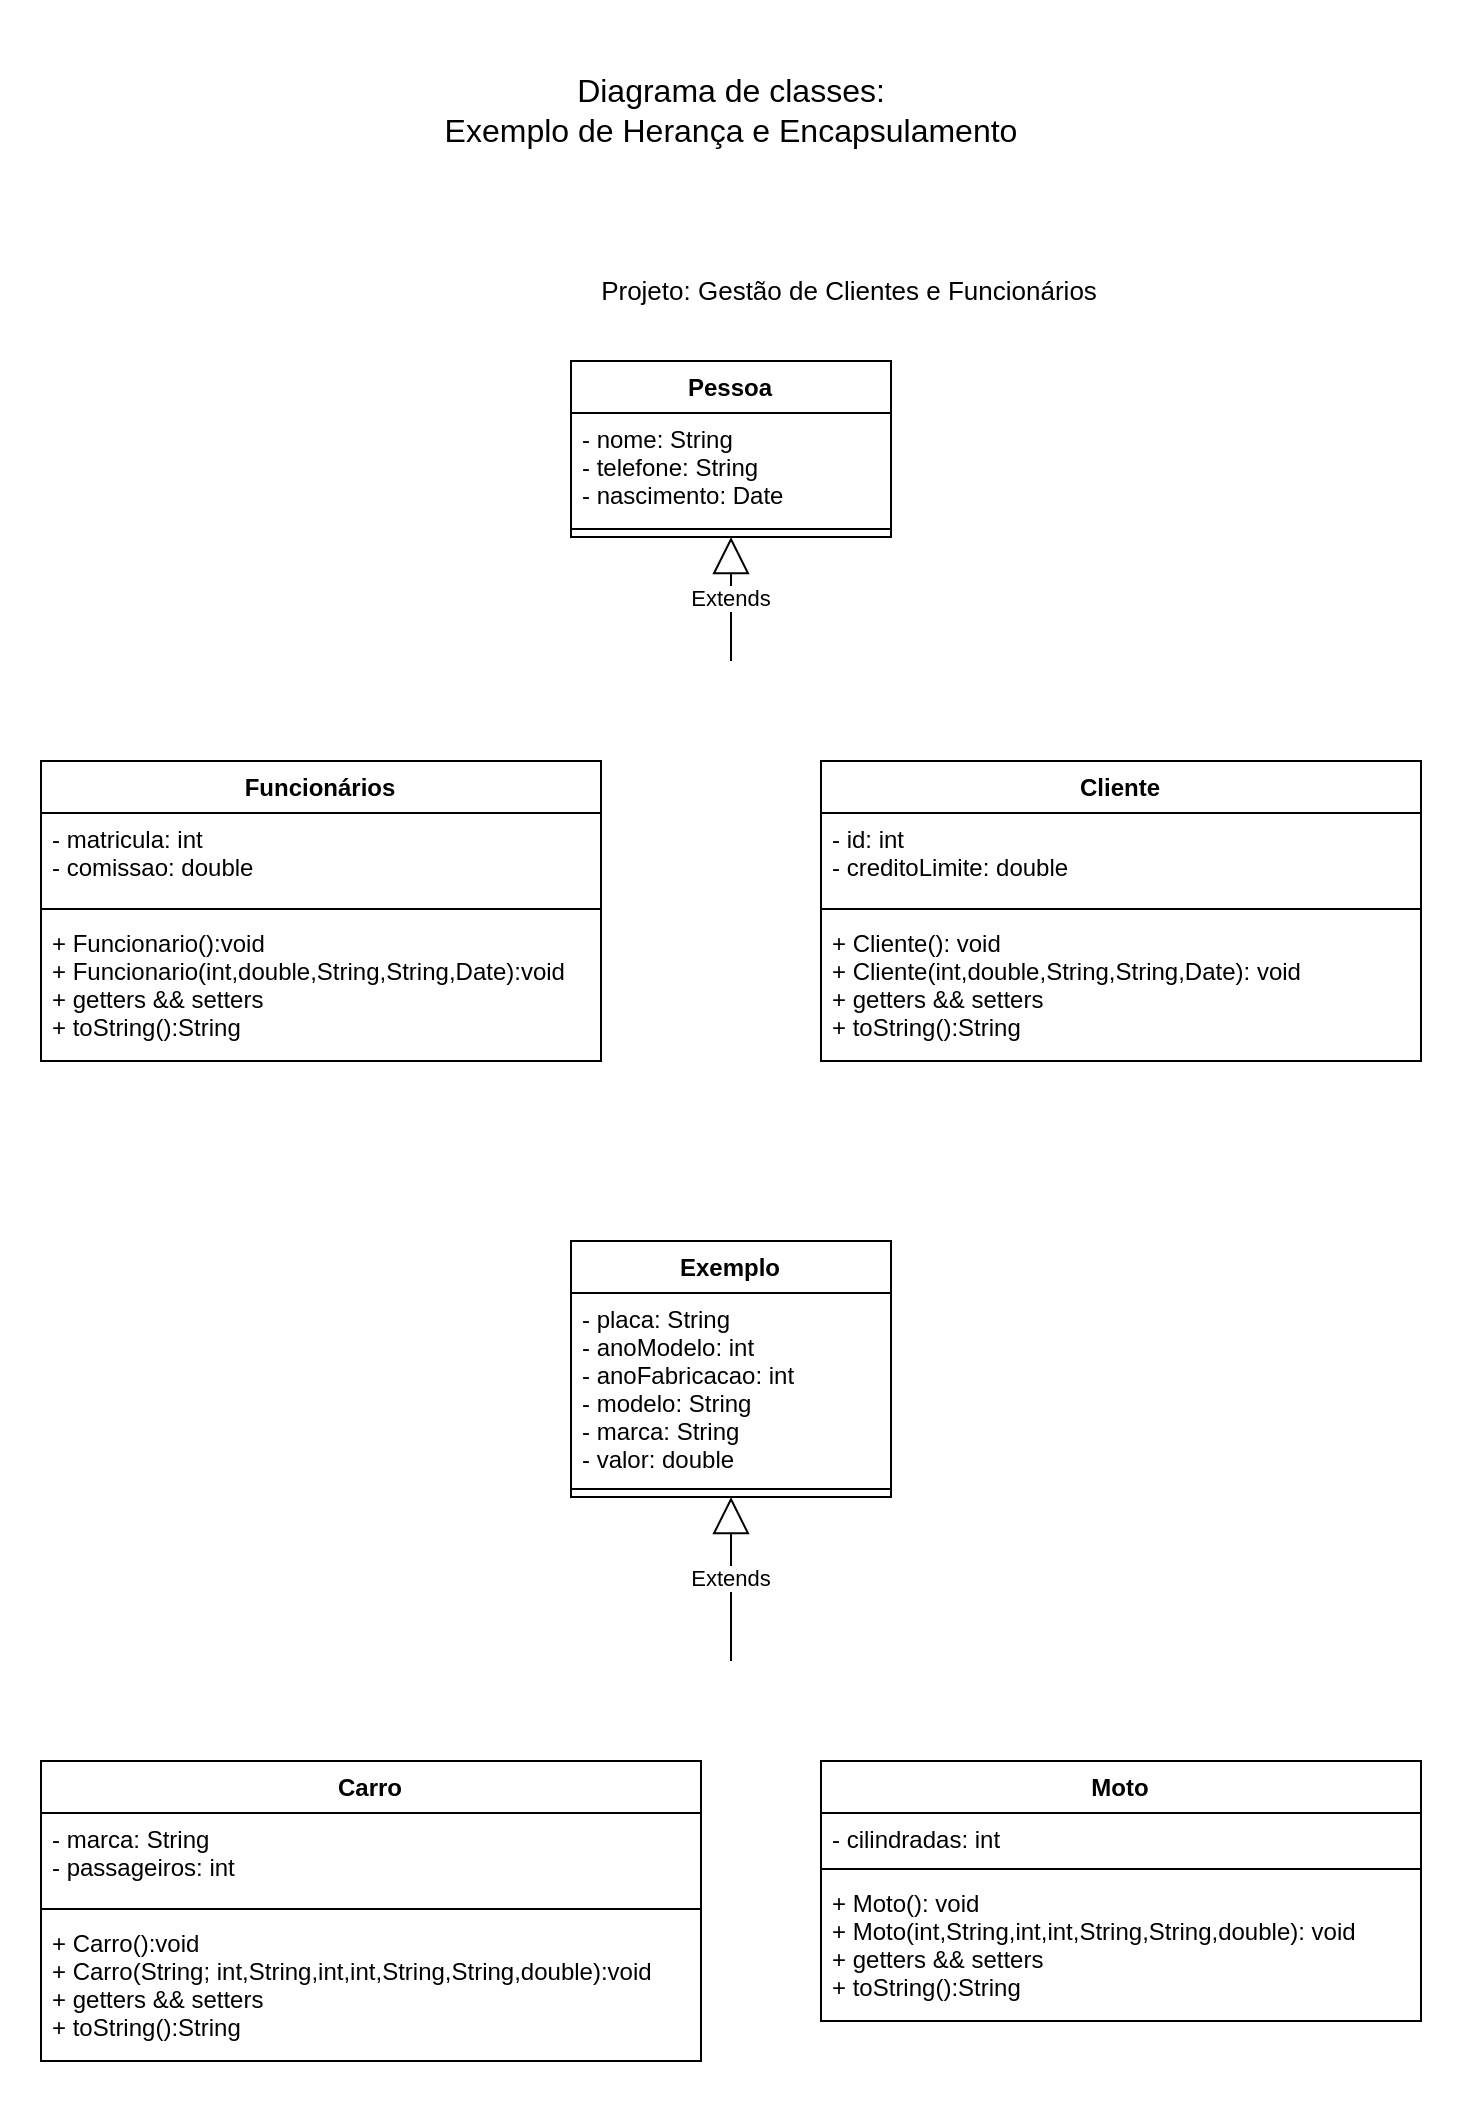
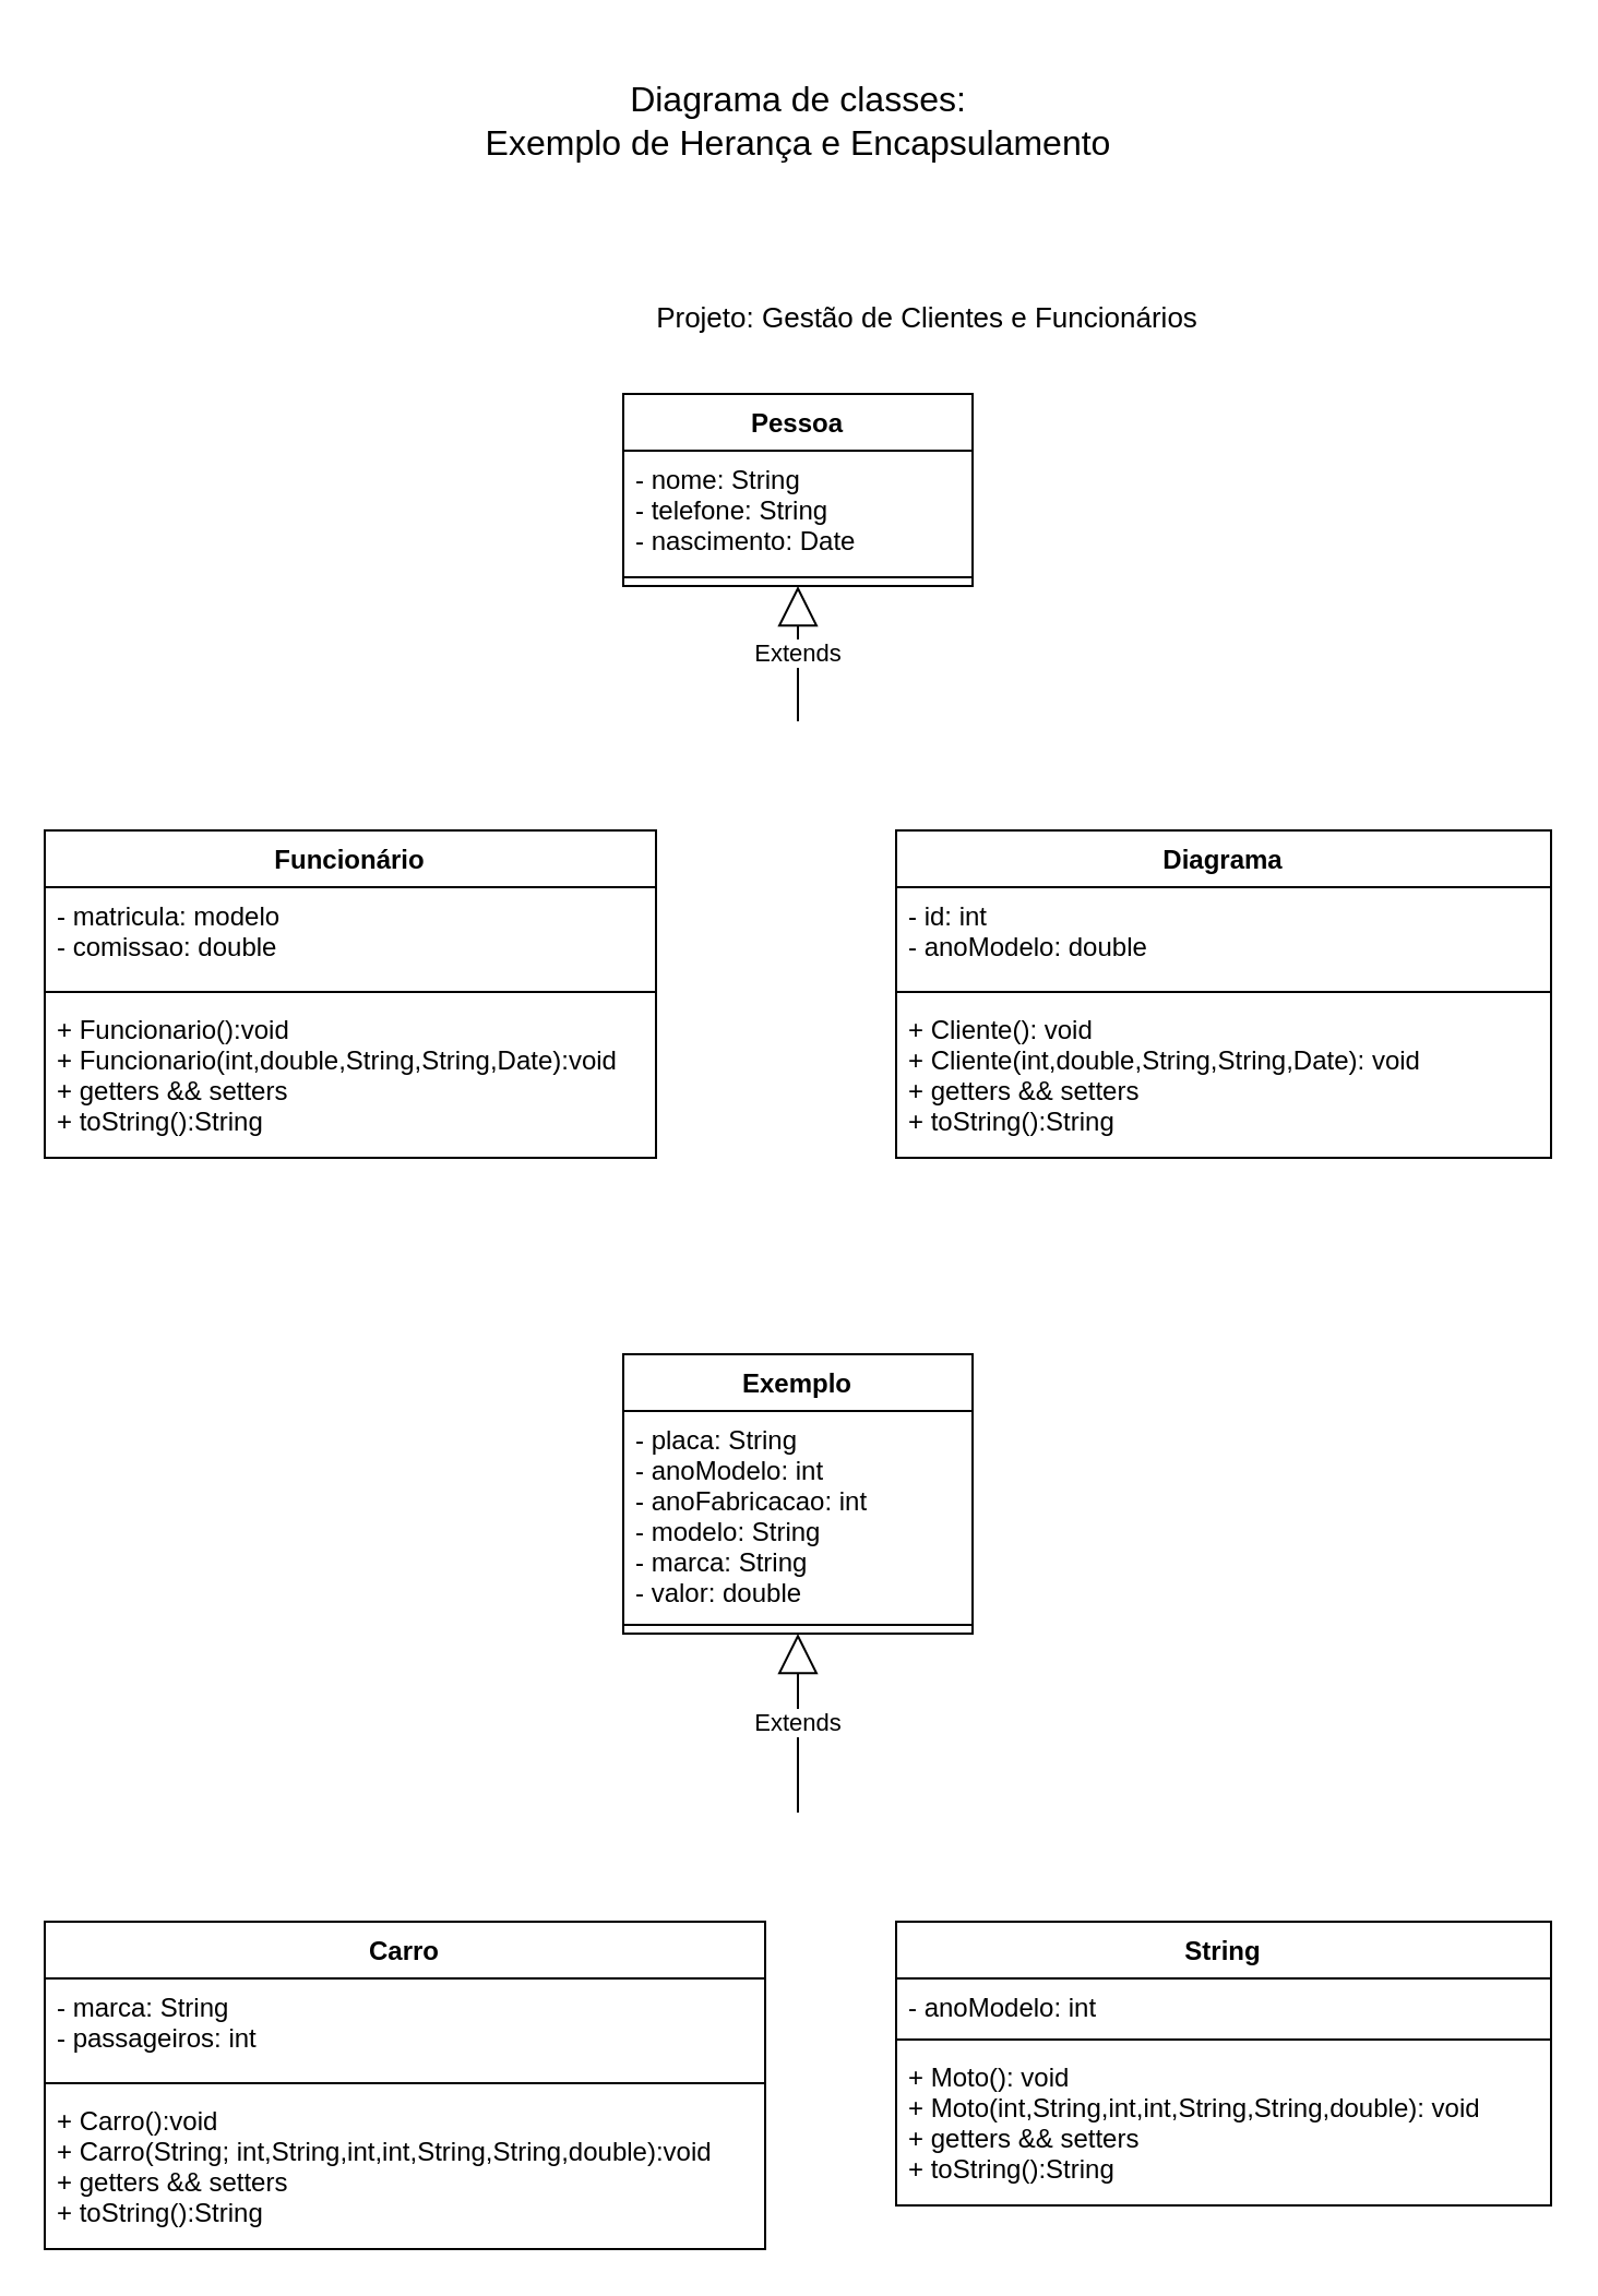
  <mxCell id="0" />
  <mxCell id="1" parent="0" />
  <mxCell id="2" value="Diagrama de classes:&lt;br style=&quot;font-size: 16px;&quot;&gt;Exemplo de Herança e Encapsulamento" style="text;html=1;strokeColor=none;fillColor=none;align=center;verticalAlign=middle;whiteSpace=wrap;rounded=0;fontSize=16;" vertex="1" parent="1"><mxGeometry x="214.5" y="20" width="301" height="70" as="geometry" /></mxCell>
- <mxCell id="3" value="Cliente" style="swimlane;fontStyle=1;align=center;verticalAlign=top;childLayout=stackLayout;horizontal=1;startSize=26;horizontalStack=0;resizeParent=1;resizeParentMax=0;resizeLast=0;collapsible=1;marginBottom=0;" vertex="1" parent="1"><mxGeometry x="410" y="380" width="300" height="150" as="geometry" /></mxCell>
- <mxCell id="4" value="- id: int&#10;- creditoLimite: double" style="text;strokeColor=none;fillColor=none;align=left;verticalAlign=top;spacingLeft=4;spacingRight=4;overflow=hidden;rotatable=0;points=[[0,0.5],[1,0.5]];portConstraint=eastwest;" vertex="1" parent="3"><mxGeometry y="26" width="300" height="44" as="geometry" /></mxCell>
+ <mxCell id="3" value="Diagrama" style="swimlane;fontStyle=1;align=center;verticalAlign=top;childLayout=stackLayout;horizontal=1;startSize=26;horizontalStack=0;resizeParent=1;resizeParentMax=0;resizeLast=0;collapsible=1;marginBottom=0;" vertex="1" parent="1"><mxGeometry x="410" y="380" width="300" height="150" as="geometry" /></mxCell>
+ <mxCell id="4" value="- id: int&#10;- anoModelo: double" style="text;strokeColor=none;fillColor=none;align=left;verticalAlign=top;spacingLeft=4;spacingRight=4;overflow=hidden;rotatable=0;points=[[0,0.5],[1,0.5]];portConstraint=eastwest;" vertex="1" parent="3"><mxGeometry y="26" width="300" height="44" as="geometry" /></mxCell>
  <mxCell id="5" value="" style="line;strokeWidth=1;fillColor=none;align=left;verticalAlign=middle;spacingTop=-1;spacingLeft=3;spacingRight=3;rotatable=0;labelPosition=right;points=[];portConstraint=eastwest;" vertex="1" parent="3"><mxGeometry y="70" width="300" height="8" as="geometry" /></mxCell>
  <mxCell id="6" value="+ Cliente(): void&#10;+ Cliente(int,double,String,String,Date): void&#10;+ getters &amp;&amp; setters&#10;+ toString():String" style="text;strokeColor=none;fillColor=none;align=left;verticalAlign=top;spacingLeft=4;spacingRight=4;overflow=hidden;rotatable=0;points=[[0,0.5],[1,0.5]];portConstraint=eastwest;" vertex="1" parent="3"><mxGeometry y="78" width="300" height="72" as="geometry" /></mxCell>
- <mxCell id="7" value="Funcionários" style="swimlane;fontStyle=1;align=center;verticalAlign=top;childLayout=stackLayout;horizontal=1;startSize=26;horizontalStack=0;resizeParent=1;resizeParentMax=0;resizeLast=0;collapsible=1;marginBottom=0;" vertex="1" parent="1"><mxGeometry x="20" y="380" width="280" height="150" as="geometry" /></mxCell>
- <mxCell id="8" value="- matricula: int&#10;- comissao: double" style="text;strokeColor=none;fillColor=none;align=left;verticalAlign=top;spacingLeft=4;spacingRight=4;overflow=hidden;rotatable=0;points=[[0,0.5],[1,0.5]];portConstraint=eastwest;" vertex="1" parent="7"><mxGeometry y="26" width="280" height="44" as="geometry" /></mxCell>
+ <mxCell id="7" value="Funcionário" style="swimlane;fontStyle=1;align=center;verticalAlign=top;childLayout=stackLayout;horizontal=1;startSize=26;horizontalStack=0;resizeParent=1;resizeParentMax=0;resizeLast=0;collapsible=1;marginBottom=0;" vertex="1" parent="1"><mxGeometry x="20" y="380" width="280" height="150" as="geometry" /></mxCell>
+ <mxCell id="8" value="- matricula: modelo&#10;- comissao: double" style="text;strokeColor=none;fillColor=none;align=left;verticalAlign=top;spacingLeft=4;spacingRight=4;overflow=hidden;rotatable=0;points=[[0,0.5],[1,0.5]];portConstraint=eastwest;" vertex="1" parent="7"><mxGeometry y="26" width="280" height="44" as="geometry" /></mxCell>
  <mxCell id="9" value="" style="line;strokeWidth=1;fillColor=none;align=left;verticalAlign=middle;spacingTop=-1;spacingLeft=3;spacingRight=3;rotatable=0;labelPosition=right;points=[];portConstraint=eastwest;" vertex="1" parent="7"><mxGeometry y="70" width="280" height="8" as="geometry" /></mxCell>
  <mxCell id="10" value="+ Funcionario():void&#10;+ Funcionario(int,double,String,String,Date):void&#10;+ getters &amp;&amp; setters&#10;+ toString():String&#10;" style="text;strokeColor=none;fillColor=none;align=left;verticalAlign=top;spacingLeft=4;spacingRight=4;overflow=hidden;rotatable=0;points=[[0,0.5],[1,0.5]];portConstraint=eastwest;" vertex="1" parent="7"><mxGeometry y="78" width="280" height="72" as="geometry" /></mxCell>
  <mxCell id="11" value="Pessoa" style="swimlane;fontStyle=1;align=center;verticalAlign=top;childLayout=stackLayout;horizontal=1;startSize=26;horizontalStack=0;resizeParent=1;resizeParentMax=0;resizeLast=0;collapsible=1;marginBottom=0;" vertex="1" parent="1"><mxGeometry x="285" y="180" width="160" height="88" as="geometry" /></mxCell>
  <mxCell id="12" value="- nome: String&#10;- telefone: String&#10;- nascimento: Date" style="text;strokeColor=none;fillColor=none;align=left;verticalAlign=top;spacingLeft=4;spacingRight=4;overflow=hidden;rotatable=0;points=[[0,0.5],[1,0.5]];portConstraint=eastwest;" vertex="1" parent="11"><mxGeometry y="26" width="160" height="54" as="geometry" /></mxCell>
  <mxCell id="13" value="" style="line;strokeWidth=1;fillColor=none;align=left;verticalAlign=middle;spacingTop=-1;spacingLeft=3;spacingRight=3;rotatable=0;labelPosition=right;points=[];portConstraint=eastwest;" vertex="1" parent="11"><mxGeometry y="80" width="160" height="8" as="geometry" /></mxCell>
  <mxCell id="14" value="Extends" style="endArrow=block;endSize=16;endFill=0;html=1;rounded=0;entryX=0.5;entryY=1;entryDx=0;entryDy=0;" edge="1" parent="1" target="11"><mxGeometry width="160" relative="1" as="geometry"><mxPoint x="365" y="330" as="sourcePoint" /><mxPoint x="421" y="350" as="targetPoint" /></mxGeometry></mxCell>
  <mxCell id="15" value="Projeto: Gestão de Clientes e Funcionários" style="text;html=1;strokeColor=none;fillColor=none;align=center;verticalAlign=middle;whiteSpace=wrap;rounded=0;fontSize=13;" vertex="1" parent="1"><mxGeometry x="274" y="130" width="301" height="30" as="geometry" /></mxCell>
- <mxCell id="16" value="Moto" style="swimlane;fontStyle=1;align=center;verticalAlign=top;childLayout=stackLayout;horizontal=1;startSize=26;horizontalStack=0;resizeParent=1;resizeParentMax=0;resizeLast=0;collapsible=1;marginBottom=0;" vertex="1" parent="1"><mxGeometry x="410" y="880" width="300" height="130" as="geometry" /></mxCell>
- <mxCell id="17" value="- cilindradas: int&#10; " style="text;strokeColor=none;fillColor=none;align=left;verticalAlign=top;spacingLeft=4;spacingRight=4;overflow=hidden;rotatable=0;points=[[0,0.5],[1,0.5]];portConstraint=eastwest;" vertex="1" parent="16"><mxGeometry y="26" width="300" height="24" as="geometry" /></mxCell>
+ <mxCell id="16" value="String" style="swimlane;fontStyle=1;align=center;verticalAlign=top;childLayout=stackLayout;horizontal=1;startSize=26;horizontalStack=0;resizeParent=1;resizeParentMax=0;resizeLast=0;collapsible=1;marginBottom=0;" vertex="1" parent="1"><mxGeometry x="410" y="880" width="300" height="130" as="geometry" /></mxCell>
+ <mxCell id="17" value="- anoModelo: int&#10; " style="text;strokeColor=none;fillColor=none;align=left;verticalAlign=top;spacingLeft=4;spacingRight=4;overflow=hidden;rotatable=0;points=[[0,0.5],[1,0.5]];portConstraint=eastwest;" vertex="1" parent="16"><mxGeometry y="26" width="300" height="24" as="geometry" /></mxCell>
  <mxCell id="18" value="" style="line;strokeWidth=1;fillColor=none;align=left;verticalAlign=middle;spacingTop=-1;spacingLeft=3;spacingRight=3;rotatable=0;labelPosition=right;points=[];portConstraint=eastwest;" vertex="1" parent="16"><mxGeometry y="50" width="300" height="8" as="geometry" /></mxCell>
  <mxCell id="19" value="+ Moto(): void&#10;+ Moto(int,String,int,int,String,String,double): void&#10;+ getters &amp;&amp; setters&#10;+ toString():String" style="text;strokeColor=none;fillColor=none;align=left;verticalAlign=top;spacingLeft=4;spacingRight=4;overflow=hidden;rotatable=0;points=[[0,0.5],[1,0.5]];portConstraint=eastwest;" vertex="1" parent="16"><mxGeometry y="58" width="300" height="72" as="geometry" /></mxCell>
  <mxCell id="20" value="Carro" style="swimlane;fontStyle=1;align=center;verticalAlign=top;childLayout=stackLayout;horizontal=1;startSize=26;horizontalStack=0;resizeParent=1;resizeParentMax=0;resizeLast=0;collapsible=1;marginBottom=0;" vertex="1" parent="1"><mxGeometry x="20" y="880" width="330" height="150" as="geometry" /></mxCell>
  <mxCell id="21" value="- marca: String&#10;- passageiros: int" style="text;strokeColor=none;fillColor=none;align=left;verticalAlign=top;spacingLeft=4;spacingRight=4;overflow=hidden;rotatable=0;points=[[0,0.5],[1,0.5]];portConstraint=eastwest;" vertex="1" parent="20"><mxGeometry y="26" width="330" height="44" as="geometry" /></mxCell>
  <mxCell id="22" value="" style="line;strokeWidth=1;fillColor=none;align=left;verticalAlign=middle;spacingTop=-1;spacingLeft=3;spacingRight=3;rotatable=0;labelPosition=right;points=[];portConstraint=eastwest;" vertex="1" parent="20"><mxGeometry y="70" width="330" height="8" as="geometry" /></mxCell>
  <mxCell id="23" value="+ Carro():void&#10;+ Carro(String; int,String,int,int,String,String,double):void&#10;+ getters &amp;&amp; setters&#10;+ toString():String&#10;" style="text;strokeColor=none;fillColor=none;align=left;verticalAlign=top;spacingLeft=4;spacingRight=4;overflow=hidden;rotatable=0;points=[[0,0.5],[1,0.5]];portConstraint=eastwest;" vertex="1" parent="20"><mxGeometry y="78" width="330" height="72" as="geometry" /></mxCell>
  <mxCell id="24" value="Exemplo" style="swimlane;fontStyle=1;align=center;verticalAlign=top;childLayout=stackLayout;horizontal=1;startSize=26;horizontalStack=0;resizeParent=1;resizeParentMax=0;resizeLast=0;collapsible=1;marginBottom=0;" vertex="1" parent="1"><mxGeometry x="285" y="620" width="160" height="128" as="geometry" /></mxCell>
  <mxCell id="25" value="- placa: String&#10;- anoModelo: int&#10;- anoFabricacao: int&#10;- modelo: String&#10;- marca: String&#10;- valor: double" style="text;strokeColor=none;fillColor=none;align=left;verticalAlign=top;spacingLeft=4;spacingRight=4;overflow=hidden;rotatable=0;points=[[0,0.5],[1,0.5]];portConstraint=eastwest;" vertex="1" parent="24"><mxGeometry y="26" width="160" height="94" as="geometry" /></mxCell>
  <mxCell id="26" value="" style="line;strokeWidth=1;fillColor=none;align=left;verticalAlign=middle;spacingTop=-1;spacingLeft=3;spacingRight=3;rotatable=0;labelPosition=right;points=[];portConstraint=eastwest;" vertex="1" parent="24"><mxGeometry y="120" width="160" height="8" as="geometry" /></mxCell>
  <mxCell id="27" value="Extends" style="endArrow=block;endSize=16;endFill=0;html=1;rounded=0;entryX=0.5;entryY=1;entryDx=0;entryDy=0;" edge="1" target="24" parent="1"><mxGeometry width="160" relative="1" as="geometry"><mxPoint x="365" y="830" as="sourcePoint" /><mxPoint x="421" y="790" as="targetPoint" /></mxGeometry></mxCell>
